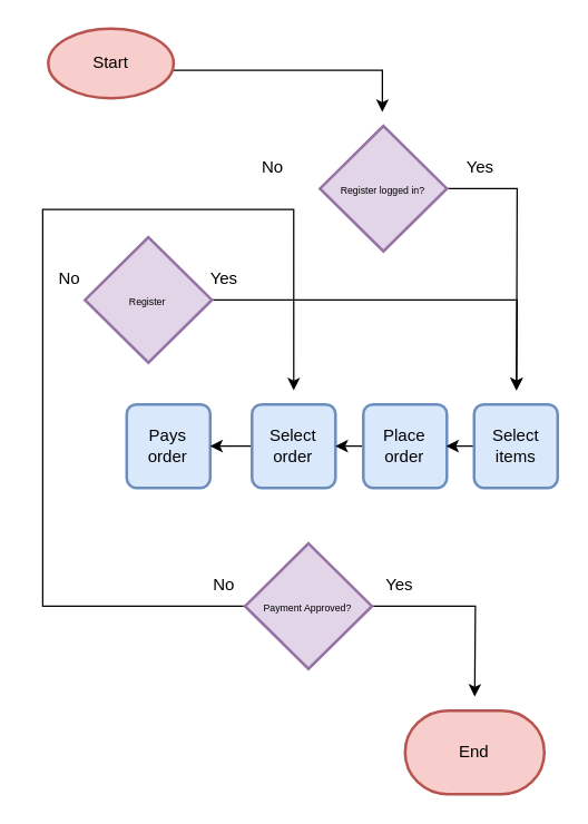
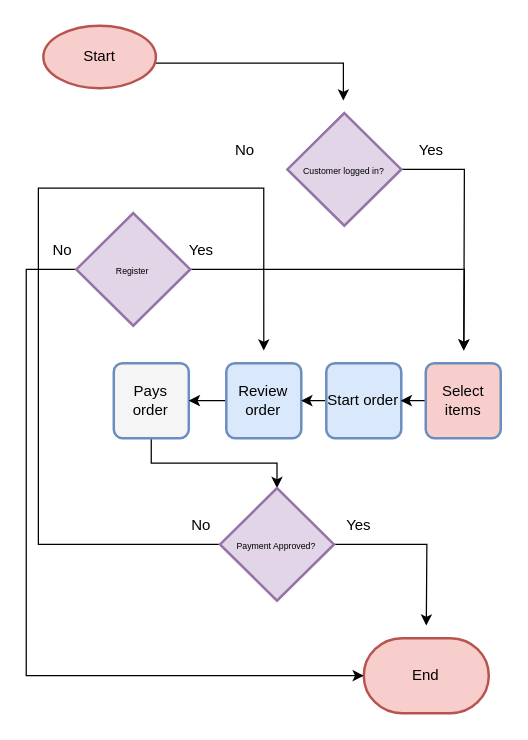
  <mxCell id="0" />
  <mxCell id="1" parent="0" />
  <mxCell id="2" style="edgeStyle=orthogonalEdgeStyle;rounded=0;orthogonalLoop=1;jettySize=auto;html=1;" edge="1" parent="1" source="3"><mxGeometry relative="1" as="geometry"><mxPoint x="274" y="80" as="targetPoint" /><Array as="points"><mxPoint x="274" y="50" /></Array></mxGeometry></mxCell>
  <mxCell id="3" value="Start" style="strokeWidth=2;html=1;shape=mxgraph.flowchart.start_1;whiteSpace=wrap;fillColor=#f8cecc;strokeColor=#b85450;" vertex="1" parent="1"><mxGeometry x="34" y="20" width="90" height="50" as="geometry" /></mxCell>
  <mxCell id="4" style="edgeStyle=orthogonalEdgeStyle;rounded=0;orthogonalLoop=1;jettySize=auto;html=1;" edge="1" parent="1" source="5"><mxGeometry relative="1" as="geometry"><mxPoint x="370.33" y="280" as="targetPoint" /></mxGeometry></mxCell>
- <mxCell id="5" value="&lt;font style=&quot;font-size: 7px&quot;&gt;Register logged in?&lt;/font&gt;" style="strokeWidth=2;html=1;shape=mxgraph.flowchart.decision;whiteSpace=wrap;fillColor=#e1d5e7;strokeColor=#9673a6;" vertex="1" parent="1"><mxGeometry x="229.18" y="90" width="91.15" height="90" as="geometry" /></mxCell>
- <mxCell id="7" value="Pays order" style="rounded=1;whiteSpace=wrap;html=1;absoluteArcSize=1;arcSize=14;strokeWidth=2;fillColor=#dae8fc;strokeColor=#6c8ebf;" vertex="1" parent="1"><mxGeometry x="90.33" y="290" width="60" height="60" as="geometry" /></mxCell>
+ <mxCell id="5" value="&lt;font style=&quot;font-size: 7px&quot;&gt;Customer logged in?&lt;/font&gt;" style="strokeWidth=2;html=1;shape=mxgraph.flowchart.decision;whiteSpace=wrap;fillColor=#e1d5e7;strokeColor=#9673a6;" vertex="1" parent="1"><mxGeometry x="229.18" y="90" width="91.15" height="90" as="geometry" /></mxCell>
+ <mxCell id="6" style="edgeStyle=orthogonalEdgeStyle;rounded=0;orthogonalLoop=1;jettySize=auto;html=1;entryX=0.5;entryY=0;entryDx=0;entryDy=0;entryPerimeter=0;" edge="1" parent="1" source="7" target="11"><mxGeometry relative="1" as="geometry"><Array as="points"><mxPoint x="120.33" y="370" /><mxPoint x="221.33" y="370" /></Array></mxGeometry></mxCell>
+ <mxCell id="7" value="Pays order" style="rounded=1;whiteSpace=wrap;html=1;absoluteArcSize=1;arcSize=14;strokeWidth=2;fillColor=#f5f5f5;strokeColor=#6c8ebf;" vertex="1" parent="1"><mxGeometry x="90.33" y="290" width="60" height="60" as="geometry" /></mxCell>
  <mxCell id="8" value="End" style="strokeWidth=2;html=1;shape=mxgraph.flowchart.terminator;whiteSpace=wrap;fillColor=#f8cecc;strokeColor=#b85450;" vertex="1" parent="1"><mxGeometry x="290.33" y="510" width="100" height="60" as="geometry" /></mxCell>
  <mxCell id="9" style="edgeStyle=orthogonalEdgeStyle;rounded=0;orthogonalLoop=1;jettySize=auto;html=1;" edge="1" parent="1" source="11"><mxGeometry relative="1" as="geometry"><mxPoint x="340.33" y="500" as="targetPoint" /></mxGeometry></mxCell>
  <mxCell id="10" style="edgeStyle=orthogonalEdgeStyle;rounded=0;orthogonalLoop=1;jettySize=auto;html=1;" edge="1" parent="1" source="11"><mxGeometry relative="1" as="geometry"><mxPoint x="210.33" y="280" as="targetPoint" /><Array as="points"><mxPoint x="30" y="435" /><mxPoint x="30" y="150" /><mxPoint x="210" y="150" /></Array></mxGeometry></mxCell>
  <mxCell id="11" value="&lt;font style=&quot;font-size: 7px&quot;&gt;Payment Approved?&lt;/font&gt;" style="strokeWidth=2;html=1;shape=mxgraph.flowchart.decision;whiteSpace=wrap;fillColor=#e1d5e7;strokeColor=#9673a6;" vertex="1" parent="1"><mxGeometry x="175.33" y="390" width="91.15" height="90" as="geometry" /></mxCell>
  <mxCell id="12" style="edgeStyle=orthogonalEdgeStyle;rounded=0;orthogonalLoop=1;jettySize=auto;html=1;" edge="1" parent="1" source="13"><mxGeometry relative="1" as="geometry"><mxPoint x="150.33" y="320" as="targetPoint" /></mxGeometry></mxCell>
- <mxCell id="13" value="Select order" style="rounded=1;whiteSpace=wrap;html=1;absoluteArcSize=1;arcSize=14;strokeWidth=2;fillColor=#dae8fc;strokeColor=#6c8ebf;" vertex="1" parent="1"><mxGeometry x="180.33" y="290" width="60" height="60" as="geometry" /></mxCell>
+ <mxCell id="13" value="Review order" style="rounded=1;whiteSpace=wrap;html=1;absoluteArcSize=1;arcSize=14;strokeWidth=2;fillColor=#dae8fc;strokeColor=#6c8ebf;" vertex="1" parent="1"><mxGeometry x="180.33" y="290" width="60" height="60" as="geometry" /></mxCell>
  <mxCell id="14" style="edgeStyle=orthogonalEdgeStyle;rounded=0;orthogonalLoop=1;jettySize=auto;html=1;" edge="1" parent="1" source="15"><mxGeometry relative="1" as="geometry"><mxPoint x="240.33" y="320" as="targetPoint" /></mxGeometry></mxCell>
- <mxCell id="15" value="Place order" style="rounded=1;whiteSpace=wrap;html=1;absoluteArcSize=1;arcSize=14;strokeWidth=2;fillColor=#dae8fc;strokeColor=#6c8ebf;" vertex="1" parent="1"><mxGeometry x="260.33" y="290" width="60" height="60" as="geometry" /></mxCell>
+ <mxCell id="15" value="Start order" style="rounded=1;whiteSpace=wrap;html=1;absoluteArcSize=1;arcSize=14;strokeWidth=2;fillColor=#dae8fc;strokeColor=#6c8ebf;" vertex="1" parent="1"><mxGeometry x="260.33" y="290" width="60" height="60" as="geometry" /></mxCell>
  <mxCell id="16" style="edgeStyle=orthogonalEdgeStyle;rounded=0;orthogonalLoop=1;jettySize=auto;html=1;" edge="1" parent="1" source="17"><mxGeometry relative="1" as="geometry"><mxPoint x="320.33" y="320" as="targetPoint" /></mxGeometry></mxCell>
- <mxCell id="17" value="Select items" style="rounded=1;whiteSpace=wrap;html=1;absoluteArcSize=1;arcSize=14;strokeWidth=2;fillColor=#dae8fc;strokeColor=#6c8ebf;" vertex="1" parent="1"><mxGeometry x="339.9" y="290" width="60" height="60" as="geometry" /></mxCell>
+ <mxCell id="17" value="Select items" style="rounded=1;whiteSpace=wrap;html=1;absoluteArcSize=1;arcSize=14;strokeWidth=2;fillColor=#f8cecc;strokeColor=#6c8ebf;" vertex="1" parent="1"><mxGeometry x="339.9" y="290" width="60" height="60" as="geometry" /></mxCell>
  <mxCell id="18" style="edgeStyle=orthogonalEdgeStyle;rounded=0;orthogonalLoop=1;jettySize=auto;html=1;" edge="1" parent="1" source="20"><mxGeometry relative="1" as="geometry"><mxPoint x="370.33" y="280" as="targetPoint" /></mxGeometry></mxCell>
+ <mxCell id="19" style="edgeStyle=orthogonalEdgeStyle;rounded=0;orthogonalLoop=1;jettySize=auto;html=1;entryX=0;entryY=0.5;entryDx=0;entryDy=0;entryPerimeter=0;" edge="1" parent="1" source="20" target="8"><mxGeometry relative="1" as="geometry"><Array as="points"><mxPoint x="20.33" y="215" /><mxPoint x="20.33" y="540" /></Array></mxGeometry></mxCell>
  <mxCell id="20" value="&lt;font style=&quot;font-size: 7px&quot;&gt;Register&lt;/font&gt;" style="strokeWidth=2;html=1;shape=mxgraph.flowchart.decision;whiteSpace=wrap;fillColor=#e1d5e7;strokeColor=#9673a6;" vertex="1" parent="1"><mxGeometry x="60.33" y="170" width="91.15" height="90" as="geometry" /></mxCell>
  <mxCell id="21" value="No" style="text;html=1;align=center;verticalAlign=middle;resizable=0;points=[];autosize=1;" vertex="1" parent="1"><mxGeometry x="180.33" y="110" width="30" height="20" as="geometry" /></mxCell>
  <mxCell id="22" value="Yes" style="text;html=1;align=center;verticalAlign=middle;resizable=0;points=[];autosize=1;" vertex="1" parent="1"><mxGeometry x="324" y="110" width="40" height="20" as="geometry" /></mxCell>
  <mxCell id="23" value="Yes" style="text;html=1;align=center;verticalAlign=middle;resizable=0;points=[];autosize=1;" vertex="1" parent="1"><mxGeometry x="140.33" y="190" width="40" height="20" as="geometry" /></mxCell>
  <mxCell id="24" value="No" style="text;html=1;align=center;verticalAlign=middle;resizable=0;points=[];autosize=1;" vertex="1" parent="1"><mxGeometry x="34" y="190" width="30" height="20" as="geometry" /></mxCell>
  <mxCell id="25" value="Yes" style="text;html=1;align=center;verticalAlign=middle;resizable=0;points=[];autosize=1;" vertex="1" parent="1"><mxGeometry x="266.48" y="410" width="40" height="20" as="geometry" /></mxCell>
  <mxCell id="26" value="No" style="text;html=1;align=center;verticalAlign=middle;resizable=0;points=[];autosize=1;" vertex="1" parent="1"><mxGeometry x="145.33" y="410" width="30" height="20" as="geometry" /></mxCell>
